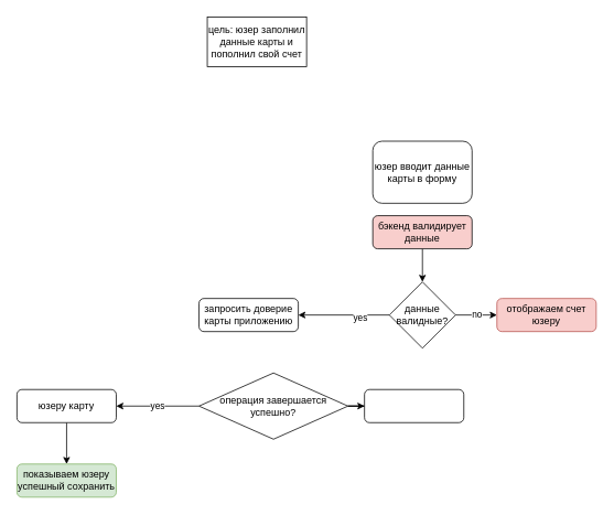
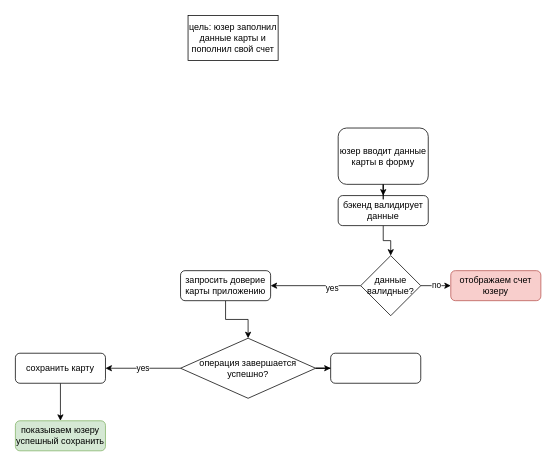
  <mxCell id="0" />
  <mxCell id="1" parent="0" />
  <mxCell id="2" value="" style="edgeStyle=orthogonalEdgeStyle;rounded=0;orthogonalLoop=1;jettySize=auto;html=1;" edge="1" parent="1" source="3" target="11"><mxGeometry relative="1" as="geometry" /></mxCell>
- <mxCell id="3" value="бэкенд валидирует данные" style="rounded=1;whiteSpace=wrap;html=1;fontSize=12;glass=0;strokeWidth=1;shadow=0;fillColor=#f8cecc;" parent="1" vertex="1"><mxGeometry x="450" y="260" width="120" height="40" as="geometry" /></mxCell>
+ <mxCell id="3" value="бэкенд валидирует данные" style="rounded=1;whiteSpace=wrap;html=1;fontSize=12;glass=0;strokeWidth=1;shadow=0;" parent="1" vertex="1"><mxGeometry x="450" y="260" width="120" height="40" as="geometry" /></mxCell>
+ <mxCell id="4" value="" style="edgeStyle=orthogonalEdgeStyle;rounded=0;orthogonalLoop=1;jettySize=auto;html=1;entryX=0.5;entryY=0;entryDx=0;entryDy=0;" edge="1" parent="1" source="5" target="3"><mxGeometry relative="1" as="geometry" /></mxCell>
  <mxCell id="5" value="юзер вводит данные карты в форму" style="rounded=1;whiteSpace=wrap;html=1;" vertex="1" parent="1"><mxGeometry x="450" y="170" width="120" height="75" as="geometry" /></mxCell>
  <mxCell id="6" value="цель: юзер заполнил данные карты и пополнил свой счет" style="rounded=0;whiteSpace=wrap;html=1;" vertex="1" parent="1"><mxGeometry x="250" y="20" width="120" height="60" as="geometry" /></mxCell>
  <mxCell id="7" value="" style="edgeStyle=orthogonalEdgeStyle;rounded=0;orthogonalLoop=1;jettySize=auto;html=1;" edge="1" parent="1" source="11" target="12"><mxGeometry relative="1" as="geometry" /></mxCell>
  <mxCell id="8" value="no" style="edgeLabel;html=1;align=center;verticalAlign=middle;resizable=0;points=[];" vertex="1" connectable="0" parent="7"><mxGeometry x="-0.003" y="2" relative="1" as="geometry"><mxPoint as="offset" /></mxGeometry></mxCell>
  <mxCell id="9" value="" style="edgeStyle=orthogonalEdgeStyle;rounded=0;orthogonalLoop=1;jettySize=auto;html=1;" edge="1" parent="1" source="11" target="14"><mxGeometry relative="1" as="geometry" /></mxCell>
  <mxCell id="10" value="yes" style="edgeLabel;html=1;align=center;verticalAlign=middle;resizable=0;points=[];" vertex="1" connectable="0" parent="9"><mxGeometry x="-0.354" y="2" relative="1" as="geometry"><mxPoint as="offset" /></mxGeometry></mxCell>
- <mxCell id="11" value="данные валидные?" style="rhombus;whiteSpace=wrap;html=1;" vertex="1" parent="1"><mxGeometry x="470" y="340" width="80" height="80" as="geometry" /></mxCell>
+ <mxCell id="11" value="данные валидные?" style="rhombus;whiteSpace=wrap;html=1;" vertex="1" parent="1"><mxGeometry x="480" y="340" width="80" height="80" as="geometry" /></mxCell>
  <mxCell id="12" value="отображаем счет юзеру" style="rounded=1;whiteSpace=wrap;html=1;fontSize=12;glass=0;strokeWidth=1;shadow=0;fillColor=#f8cecc;strokeColor=#b85450;" vertex="1" parent="1"><mxGeometry x="600" y="360" width="120" height="40" as="geometry" /></mxCell>
+ <mxCell id="13" value="" style="edgeStyle=orthogonalEdgeStyle;rounded=0;orthogonalLoop=1;jettySize=auto;html=1;" edge="1" parent="1" source="14" target="18"><mxGeometry relative="1" as="geometry" /></mxCell>
  <mxCell id="14" value="запросить доверие карты приложению" style="rounded=1;whiteSpace=wrap;html=1;fontSize=12;glass=0;strokeWidth=1;shadow=0;" vertex="1" parent="1"><mxGeometry x="240" y="360" width="120" height="40" as="geometry" /></mxCell>
  <mxCell id="15" value="yes" style="edgeStyle=orthogonalEdgeStyle;rounded=0;orthogonalLoop=1;jettySize=auto;html=1;" edge="1" parent="1" source="18" target="20"><mxGeometry relative="1" as="geometry" /></mxCell>
  <mxCell id="16" value="" style="edgeStyle=orthogonalEdgeStyle;rounded=0;orthogonalLoop=1;jettySize=auto;html=1;" edge="1" parent="1" source="18" target="21"><mxGeometry relative="1" as="geometry" /></mxCell>
  <mxCell id="17" value="no" style="edgeLabel;html=1;align=center;verticalAlign=middle;resizable=0;points=[];" vertex="1" connectable="0" parent="16"><mxGeometry x="-0.569" y="2" relative="1" as="geometry"><mxPoint x="13" y="2" as="offset" /></mxGeometry></mxCell>
  <mxCell id="18" value="операция завершается успешно?" style="rhombus;whiteSpace=wrap;html=1;" vertex="1" parent="1"><mxGeometry x="240" y="450" width="180" height="80" as="geometry" /></mxCell>
  <mxCell id="19" value="" style="edgeStyle=orthogonalEdgeStyle;rounded=0;orthogonalLoop=1;jettySize=auto;html=1;" edge="1" parent="1" source="20" target="22"><mxGeometry relative="1" as="geometry" /></mxCell>
- <mxCell id="20" value="юзеру карту" style="rounded=1;whiteSpace=wrap;html=1;fontSize=12;glass=0;strokeWidth=1;shadow=0;" vertex="1" parent="1"><mxGeometry x="20" y="470" width="120" height="40" as="geometry" /></mxCell>
+ <mxCell id="20" value="сохранить карту" style="rounded=1;whiteSpace=wrap;html=1;fontSize=12;glass=0;strokeWidth=1;shadow=0;" vertex="1" parent="1"><mxGeometry x="20" y="470" width="120" height="40" as="geometry" /></mxCell>
  <mxCell id="21" value="" style="rounded=1;whiteSpace=wrap;html=1;fontSize=12;glass=0;strokeWidth=1;shadow=0;" vertex="1" parent="1"><mxGeometry x="440" y="470" width="120" height="40" as="geometry" /></mxCell>
  <mxCell id="22" value="показываем юзеру успешный сохранить" style="rounded=1;whiteSpace=wrap;html=1;fontSize=12;glass=0;strokeWidth=1;shadow=0;fillColor=#d5e8d4;strokeColor=#82b366;" vertex="1" parent="1"><mxGeometry x="20" y="560" width="120" height="40" as="geometry" /></mxCell>
